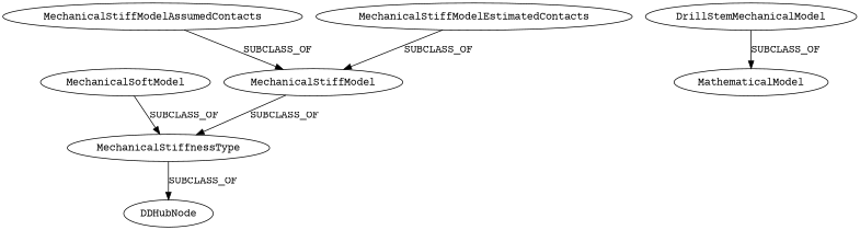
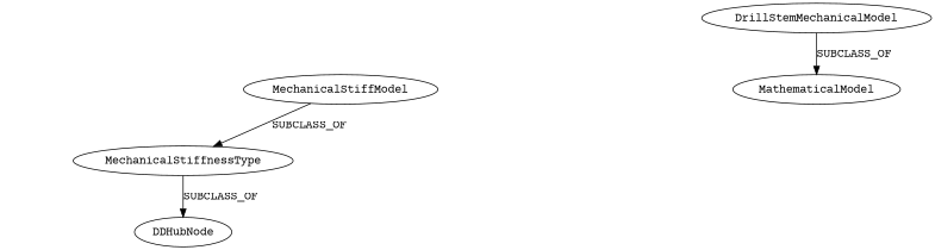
  strict digraph {
    fontname="Courier Prime"
    node [fontname="Courier Prime"]
    edge [fontname="Courier Prime"]
    MechanicalStiffnessType
    DDHubNode
-   MechanicalSoftModel
-   MechanicalStiffModelAssumedContacts
    MechanicalStiffModel
-   MechanicalStiffModelEstimatedContacts
    DrillStemMechanicalModel
    MathematicalModel
    MechanicalStiffnessType -> DDHubNode [label=SUBCLASS_OF]
-   MechanicalSoftModel -> MechanicalStiffnessType [label=SUBCLASS_OF]
-   MechanicalStiffModelAssumedContacts -> MechanicalStiffModel [label=SUBCLASS_OF]
    MechanicalStiffModel -> MechanicalStiffnessType [label=SUBCLASS_OF]
-   MechanicalStiffModelEstimatedContacts -> MechanicalStiffModel [label=SUBCLASS_OF]
    DrillStemMechanicalModel -> MathematicalModel [label=SUBCLASS_OF]
  }
